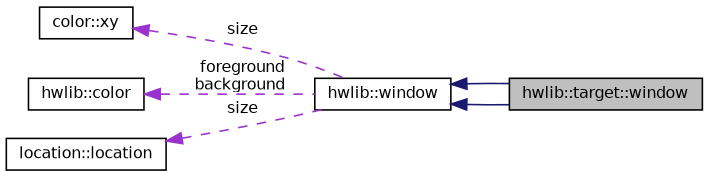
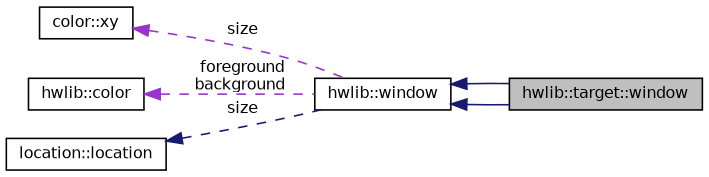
  digraph {
    rankdir=LR
    node [color=black fillcolor=white fontname=Helvetica fontsize=10 shape=record style=filled]
    edge [color=darkorchid3 dir=back fontname=Helvetica fontsize=10 labelfontname=Helvetica labelfontsize=10 style=dashed]
    n1 [fillcolor=grey75 fontcolor=black height=0.2 label="hwlib::target::window" width=0.4]
    n2 [height=0.2 label="hwlib::window" width=0.4]
    n3 [height=0.2 label="color::xy" width=0.4]
    n4 [height=0.2 label="hwlib::color" width=0.4]
    n5 [height=0.2 label="location::location" width=0.4]
    n2 -> n1 [color=midnightblue style=solid]
    n2 -> n1 [color=midnightblue style=solid]
    n3 -> n2 [label=" size"]
    n4 -> n2 [label=" foreground\nbackground"]
-   n5 -> n2 [label=" size"]
+   n5 -> n2 [color=midnightblue label=" size"]
  }
